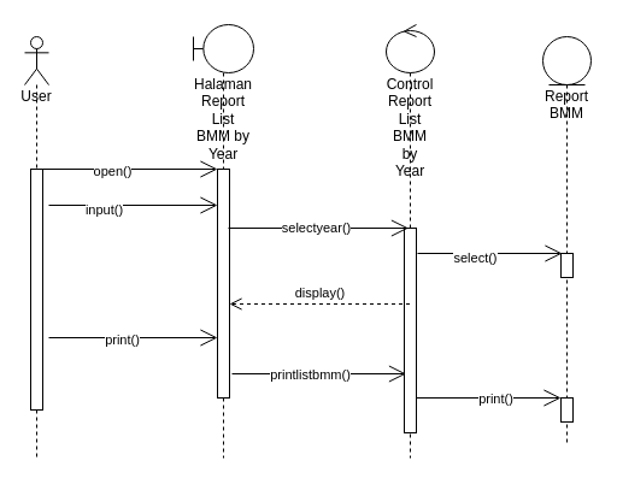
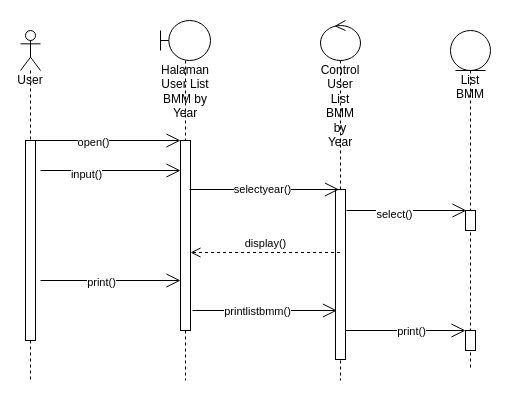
  <mxCell id="0" />
  <mxCell id="1" parent="0" />
  <mxCell id="2" value="User" style="shape=umlLifeline;participant=umlActor;perimeter=lifelinePerimeter;whiteSpace=wrap;html=1;container=1;collapsible=0;recursiveResize=0;verticalAlign=top;spacingTop=36;outlineConnect=0;" parent="1" vertex="1"><mxGeometry x="20" y="30" width="20" height="350" as="geometry" /></mxCell>
  <mxCell id="3" value="" style="html=1;points=[];perimeter=orthogonalPerimeter;" parent="2" vertex="1"><mxGeometry x="5" y="110" width="10" height="200" as="geometry" /></mxCell>
- <mxCell id="4" value="Halaman Report List BMM by Year" style="shape=umlLifeline;participant=umlBoundary;perimeter=lifelinePerimeter;whiteSpace=wrap;html=1;container=1;collapsible=0;recursiveResize=0;verticalAlign=top;spacingTop=36;outlineConnect=0;" parent="1" vertex="1"><mxGeometry x="160" y="20" width="50" height="360" as="geometry" /></mxCell>
+ <mxCell id="4" value="Halaman User List BMM by Year" style="shape=umlLifeline;participant=umlBoundary;perimeter=lifelinePerimeter;whiteSpace=wrap;html=1;container=1;collapsible=0;recursiveResize=0;verticalAlign=top;spacingTop=36;outlineConnect=0;" parent="1" vertex="1"><mxGeometry x="160" y="20" width="50" height="360" as="geometry" /></mxCell>
  <mxCell id="5" value="" style="html=1;points=[];perimeter=orthogonalPerimeter;" parent="4" vertex="1"><mxGeometry x="20" y="120" width="10" height="190" as="geometry" /></mxCell>
- <mxCell id="6" value="Control Report List BMM by Year" style="shape=umlLifeline;participant=umlControl;perimeter=lifelinePerimeter;whiteSpace=wrap;html=1;container=1;collapsible=0;recursiveResize=0;verticalAlign=top;spacingTop=36;outlineConnect=0;" parent="1" vertex="1"><mxGeometry x="320" y="20" width="40" height="360" as="geometry" /></mxCell>
+ <mxCell id="6" value="Control User List BMM by Year" style="shape=umlLifeline;participant=umlControl;perimeter=lifelinePerimeter;whiteSpace=wrap;html=1;container=1;collapsible=0;recursiveResize=0;verticalAlign=top;spacingTop=36;outlineConnect=0;" parent="1" vertex="1"><mxGeometry x="320" y="20" width="40" height="360" as="geometry" /></mxCell>
  <mxCell id="7" value="" style="html=1;points=[];perimeter=orthogonalPerimeter;" parent="6" vertex="1"><mxGeometry x="15" y="169" width="10" height="170" as="geometry" /></mxCell>
- <mxCell id="8" value="Report BMM" style="shape=umlLifeline;participant=umlEntity;perimeter=lifelinePerimeter;whiteSpace=wrap;html=1;container=1;collapsible=0;recursiveResize=0;verticalAlign=top;spacingTop=36;outlineConnect=0;" parent="1" vertex="1"><mxGeometry x="450" y="30" width="40" height="340" as="geometry" /></mxCell>
+ <mxCell id="8" value="List BMM" style="shape=umlLifeline;participant=umlEntity;perimeter=lifelinePerimeter;whiteSpace=wrap;html=1;container=1;collapsible=0;recursiveResize=0;verticalAlign=top;spacingTop=36;outlineConnect=0;" parent="1" vertex="1"><mxGeometry x="450" y="30" width="40" height="340" as="geometry" /></mxCell>
  <mxCell id="9" value="" style="html=1;points=[];perimeter=orthogonalPerimeter;" parent="8" vertex="1"><mxGeometry x="15" y="300" width="10" height="20" as="geometry" /></mxCell>
  <mxCell id="10" value="" style="html=1;points=[];perimeter=orthogonalPerimeter;" parent="8" vertex="1"><mxGeometry x="15" y="180" width="10" height="20" as="geometry" /></mxCell>
  <mxCell id="11" value="" style="endArrow=open;endFill=1;endSize=12;html=1;rounded=0;" parent="1" edge="1"><mxGeometry width="160" relative="1" as="geometry"><mxPoint x="30" y="140" as="sourcePoint" /><mxPoint x="180" y="140" as="targetPoint" /></mxGeometry></mxCell>
  <mxCell id="12" value="open()" style="edgeLabel;html=1;align=center;verticalAlign=middle;resizable=0;points=[];" parent="11" vertex="1" connectable="0"><mxGeometry x="-0.173" y="-1" relative="1" as="geometry"><mxPoint as="offset" /></mxGeometry></mxCell>
  <mxCell id="13" value="" style="endArrow=open;endFill=1;endSize=12;html=1;rounded=0;" parent="1" edge="1"><mxGeometry width="160" relative="1" as="geometry"><mxPoint x="192" y="310" as="sourcePoint" /><mxPoint x="336.5" y="310" as="targetPoint" /><Array as="points"><mxPoint x="247" y="310" /></Array></mxGeometry></mxCell>
  <mxCell id="14" value="printlistbmm()" style="edgeLabel;html=1;align=center;verticalAlign=middle;resizable=0;points=[];" parent="13" vertex="1" connectable="0"><mxGeometry x="-0.3" y="1" relative="1" as="geometry"><mxPoint x="13" y="1" as="offset" /></mxGeometry></mxCell>
  <mxCell id="15" value="" style="endArrow=open;endFill=1;endSize=12;html=1;rounded=0;" parent="1" edge="1"><mxGeometry width="160" relative="1" as="geometry"><mxPoint x="40" y="280" as="sourcePoint" /><mxPoint x="180" y="280" as="targetPoint" /><Array as="points" /></mxGeometry></mxCell>
  <mxCell id="16" value="print()" style="edgeLabel;html=1;align=center;verticalAlign=middle;resizable=0;points=[];" parent="15" vertex="1" connectable="0"><mxGeometry x="-0.343" y="-1" relative="1" as="geometry"><mxPoint x="14" as="offset" /></mxGeometry></mxCell>
  <mxCell id="17" value="" style="endArrow=open;endFill=1;endSize=12;html=1;rounded=0;" parent="1" edge="1"><mxGeometry width="160" relative="1" as="geometry"><mxPoint x="345" y="330" as="sourcePoint" /><mxPoint x="465" y="330" as="targetPoint" /><Array as="points" /></mxGeometry></mxCell>
  <mxCell id="18" value="print()" style="edgeLabel;html=1;align=center;verticalAlign=middle;resizable=0;points=[];" parent="17" vertex="1" connectable="0"><mxGeometry x="-0.343" y="-1" relative="1" as="geometry"><mxPoint x="26" y="-1" as="offset" /></mxGeometry></mxCell>
  <mxCell id="19" value="" style="endArrow=open;endFill=1;endSize=12;html=1;rounded=0;fontSize=11;" parent="1" edge="1"><mxGeometry width="160" relative="1" as="geometry"><mxPoint x="189" y="189" as="sourcePoint" /><mxPoint x="338.5" y="189" as="targetPoint" /><Array as="points"><mxPoint x="270" y="189" /></Array></mxGeometry></mxCell>
  <mxCell id="20" value="selectyear()" style="edgeLabel;html=1;align=center;verticalAlign=middle;resizable=0;points=[];fontSize=11;" parent="19" vertex="1" connectable="0"><mxGeometry x="-0.2" relative="1" as="geometry"><mxPoint x="12" y="-1" as="offset" /></mxGeometry></mxCell>
  <mxCell id="21" value="" style="endArrow=open;endFill=1;endSize=12;html=1;rounded=0;fontSize=11;" parent="1" edge="1"><mxGeometry width="160" relative="1" as="geometry"><mxPoint x="346" y="210" as="sourcePoint" /><mxPoint x="466" y="210" as="targetPoint" /></mxGeometry></mxCell>
  <mxCell id="22" value="select()" style="edgeLabel;html=1;align=center;verticalAlign=middle;resizable=0;points=[];fontSize=11;" parent="21" vertex="1" connectable="0"><mxGeometry x="-0.217" y="-3" relative="1" as="geometry"><mxPoint as="offset" /></mxGeometry></mxCell>
  <mxCell id="23" value="display()" style="html=1;verticalAlign=bottom;endArrow=open;dashed=1;endSize=8;rounded=0;fontSize=11;" parent="1" edge="1"><mxGeometry relative="1" as="geometry"><mxPoint x="339.5" y="252" as="sourcePoint" /><mxPoint x="190" y="252" as="targetPoint" /></mxGeometry></mxCell>
  <mxCell id="24" value="" style="endArrow=open;endFill=1;endSize=12;html=1;rounded=0;" parent="1" edge="1"><mxGeometry width="160" relative="1" as="geometry"><mxPoint x="40" y="170" as="sourcePoint" /><mxPoint x="180" y="170" as="targetPoint" /></mxGeometry></mxCell>
  <mxCell id="25" value="input()" style="edgeLabel;html=1;align=center;verticalAlign=middle;resizable=0;points=[];" parent="24" vertex="1" connectable="0"><mxGeometry x="-0.362" y="-3" relative="1" as="geometry"><mxPoint as="offset" /></mxGeometry></mxCell>
